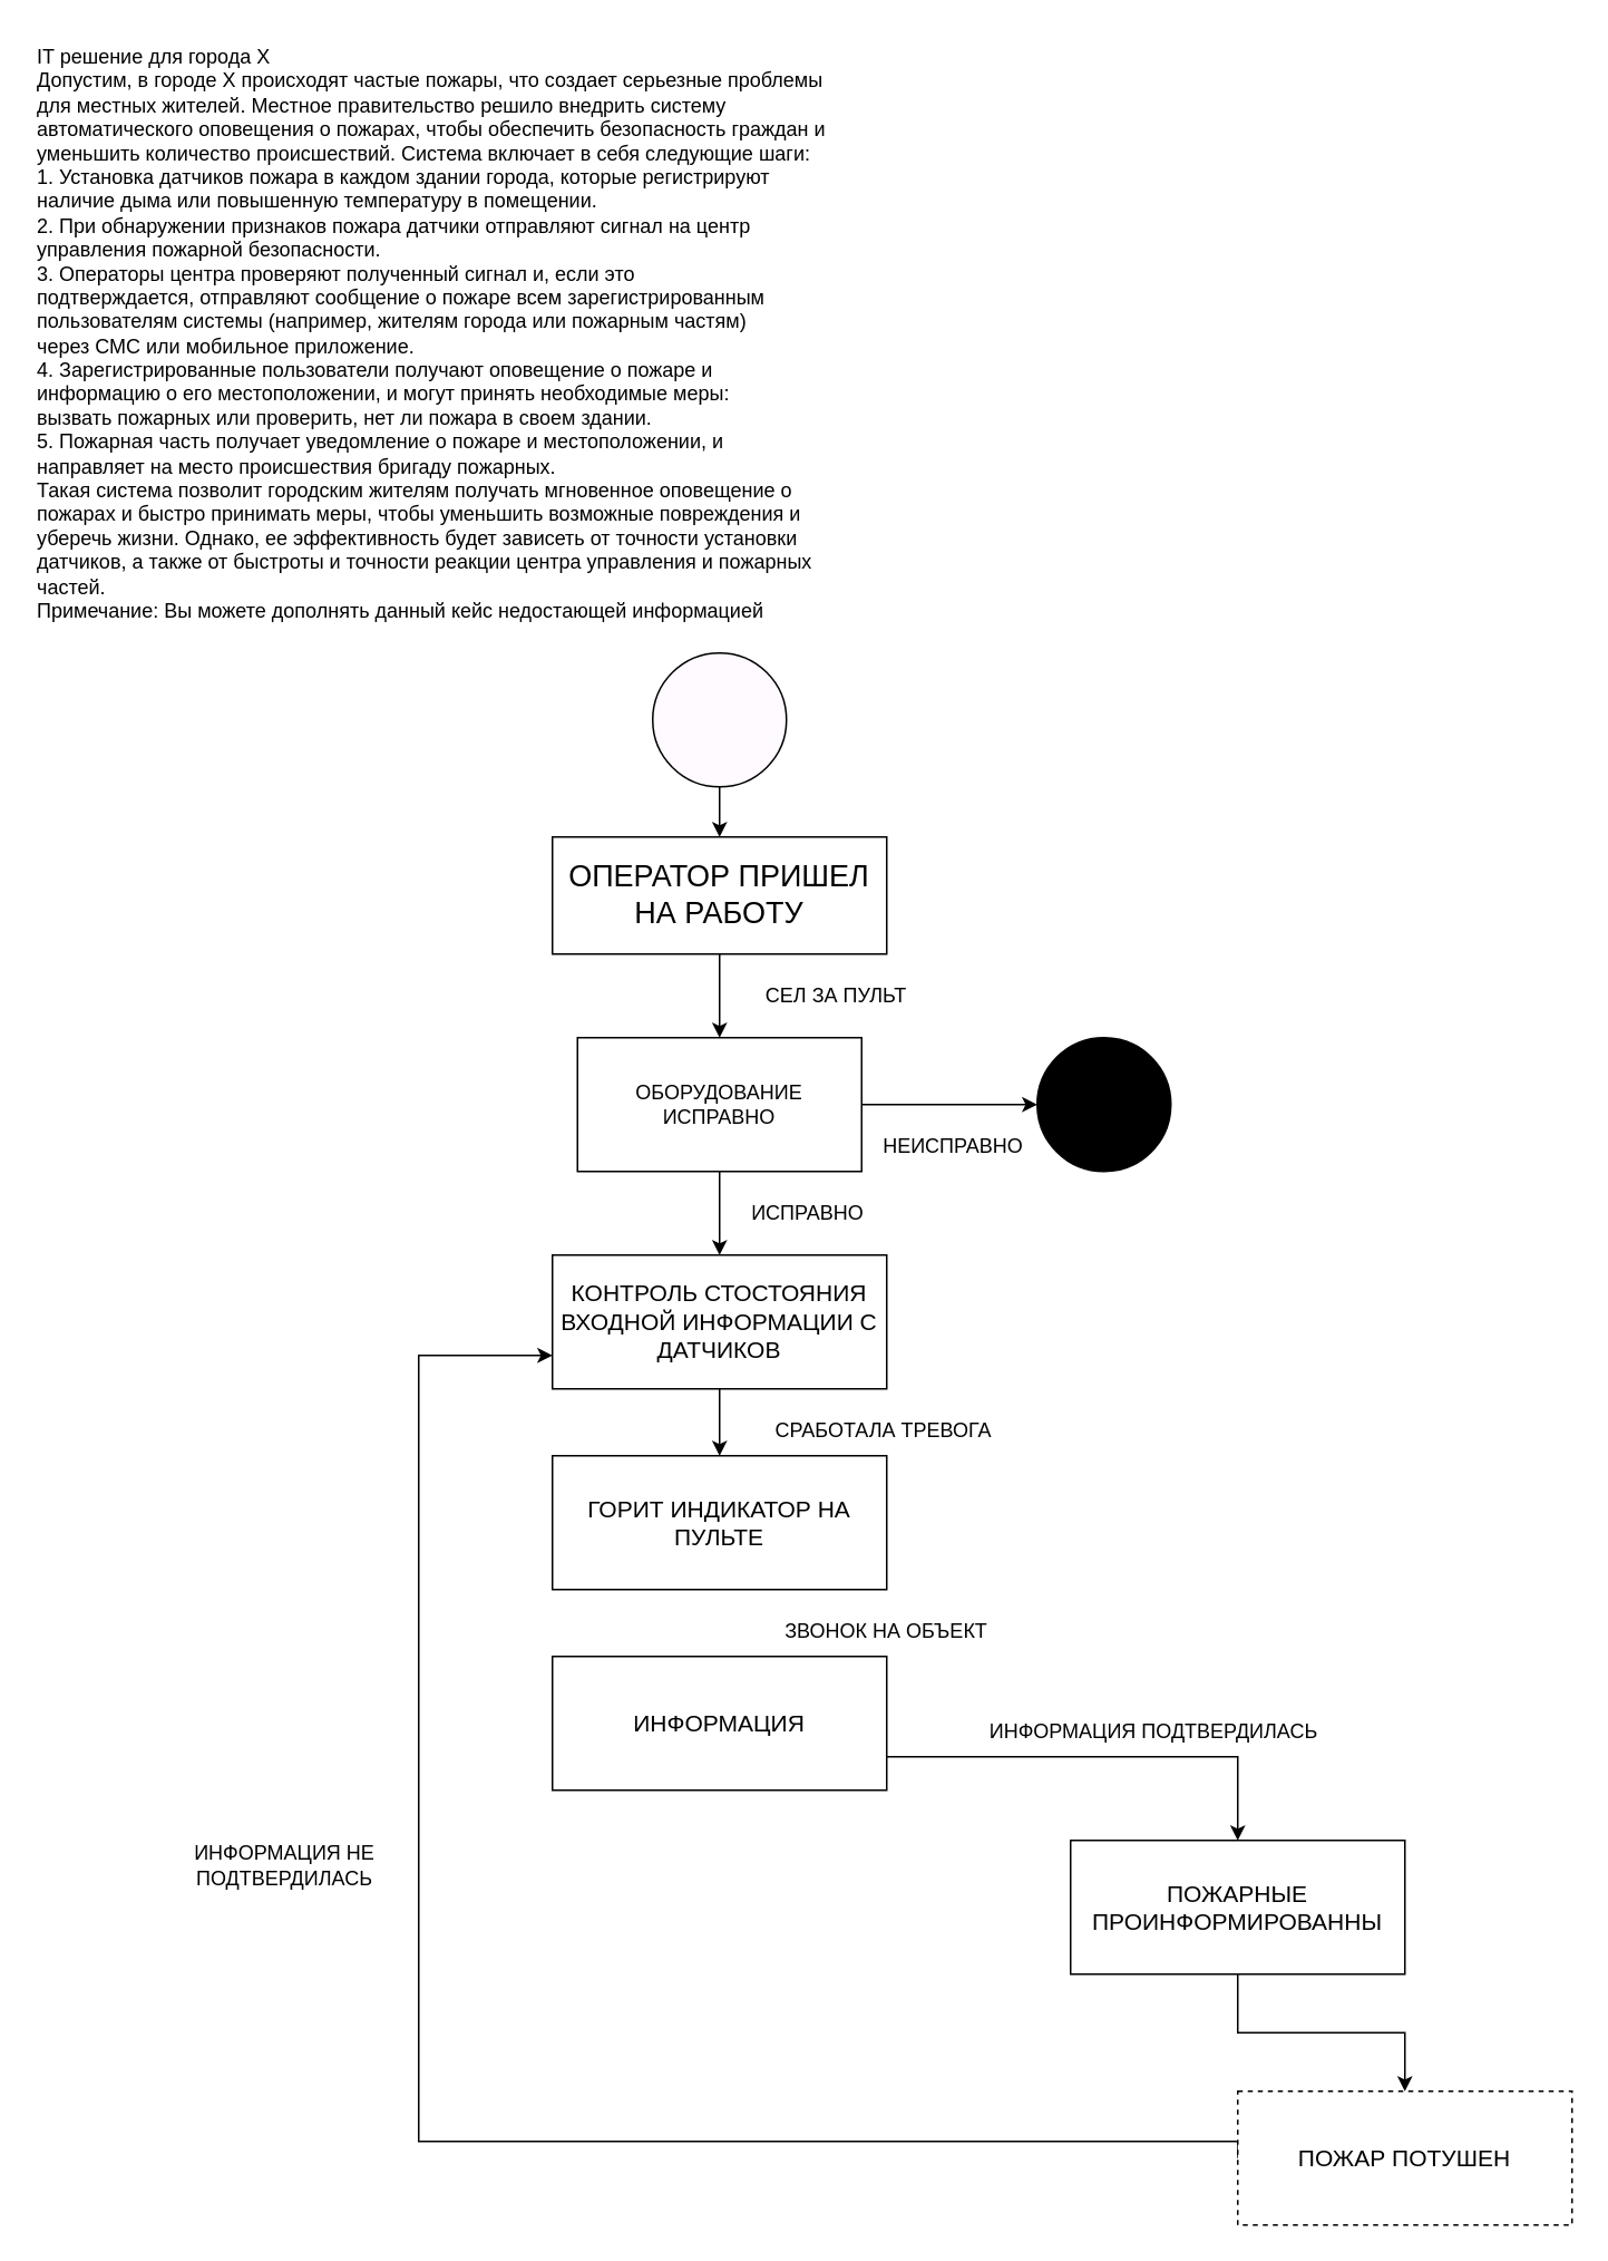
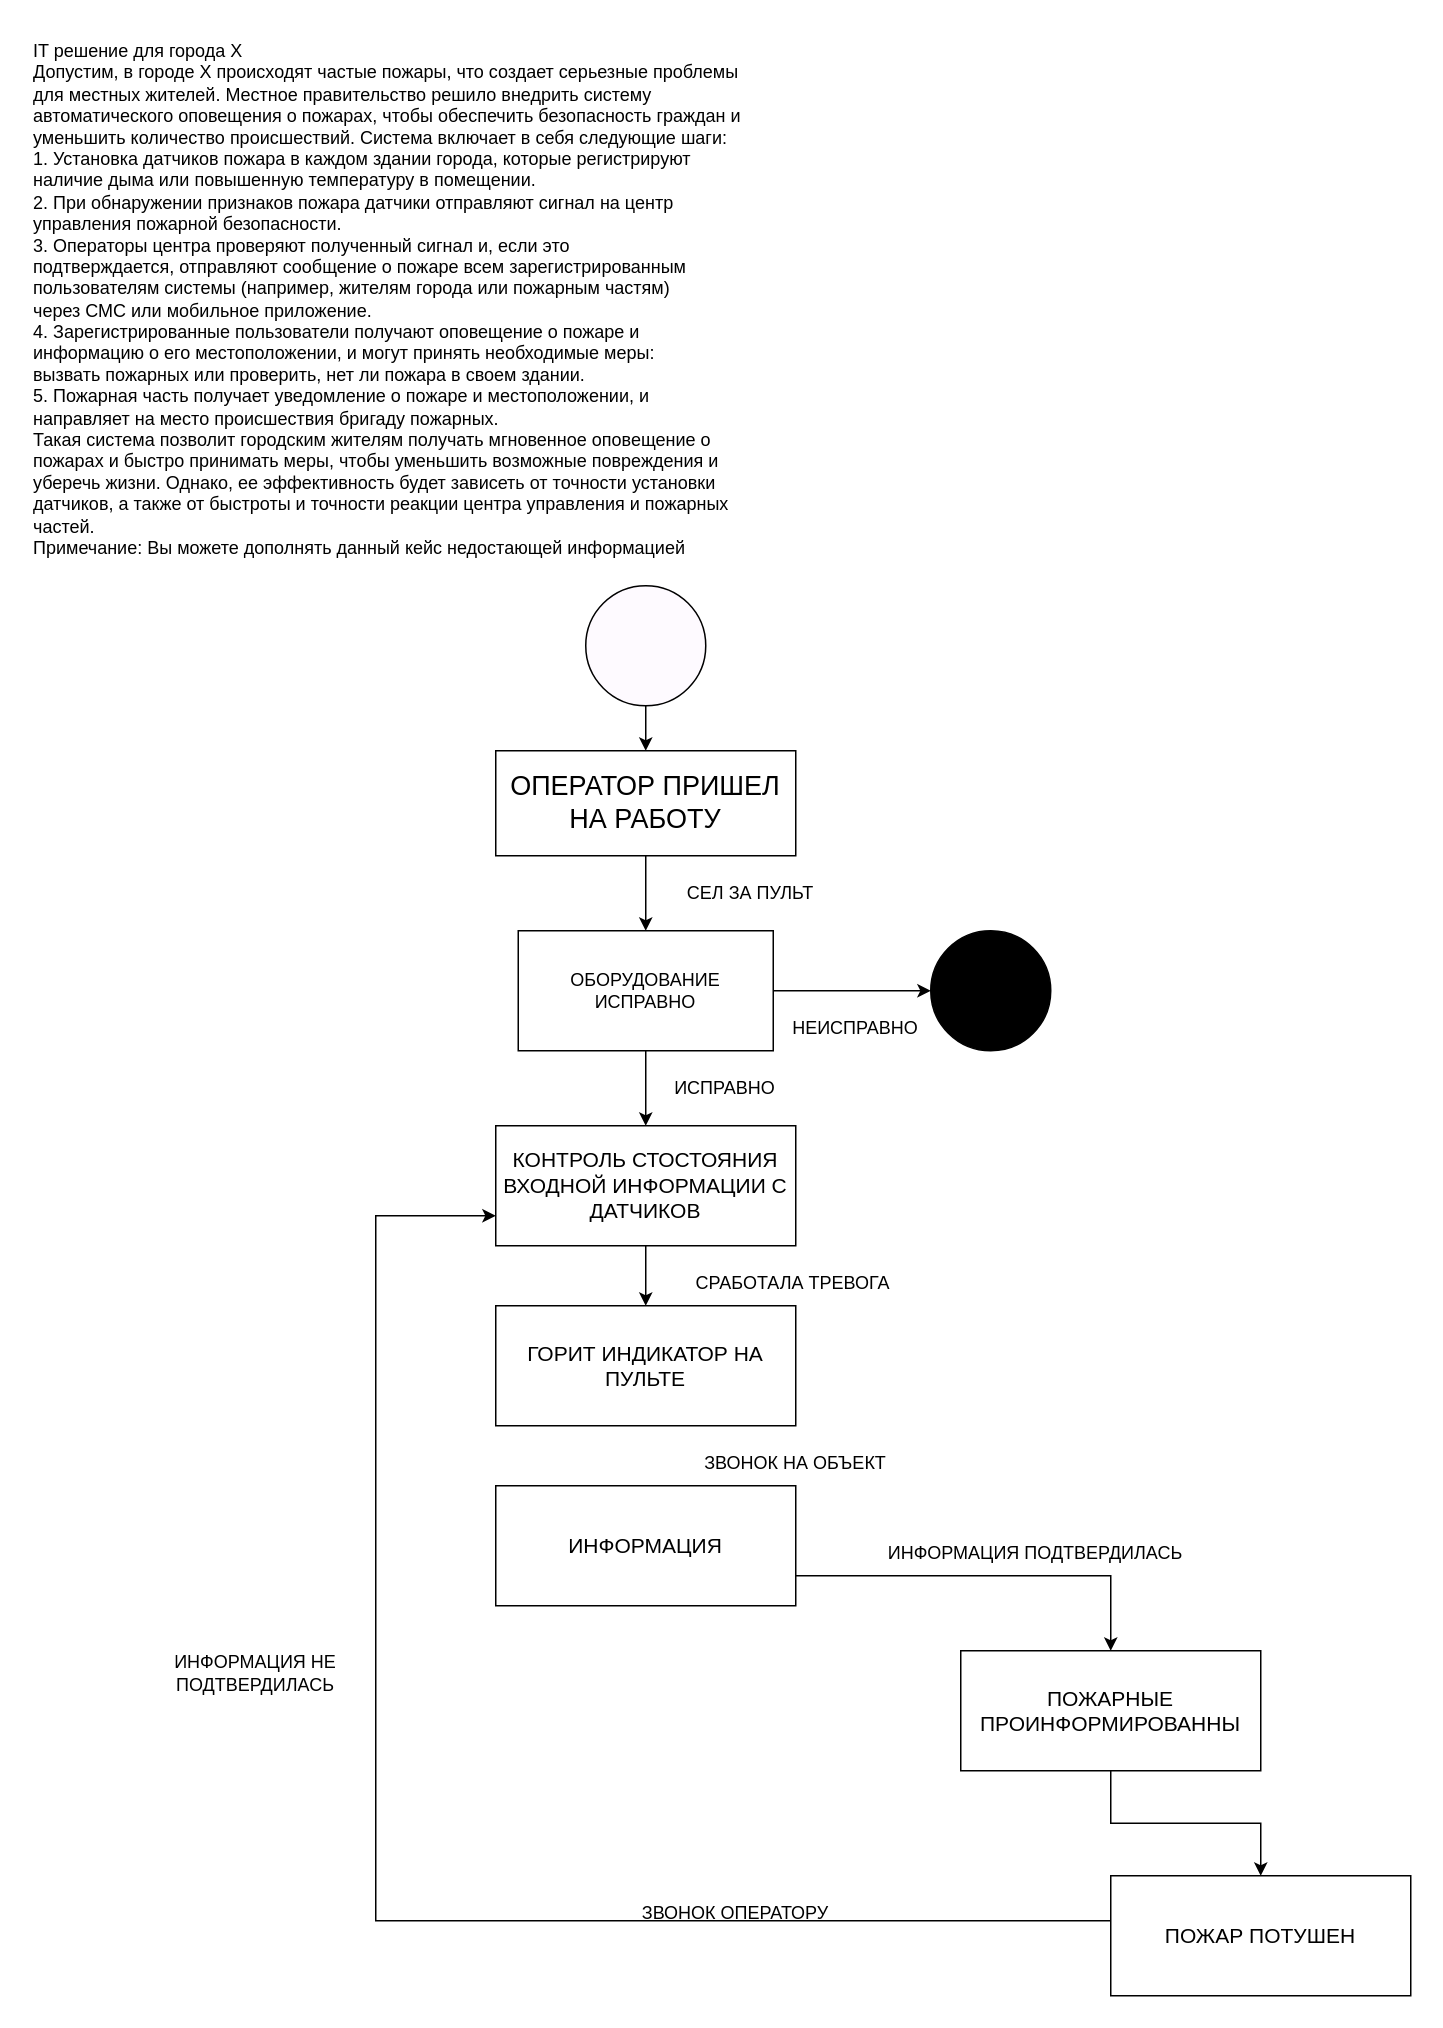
  <mxCell id="0" />
  <mxCell id="1" parent="0" />
  <mxCell id="2" style="edgeStyle=orthogonalEdgeStyle;rounded=0;orthogonalLoop=1;jettySize=auto;html=1;exitX=0.5;exitY=1;exitDx=0;exitDy=0;entryX=0.5;entryY=0;entryDx=0;entryDy=0;" edge="1" parent="1" source="3" target="6"><mxGeometry relative="1" as="geometry" /></mxCell>
  <mxCell id="3" value="" style="ellipse;whiteSpace=wrap;html=1;aspect=fixed;fontColor=#000000;fillColor=#FEFAFF;" vertex="1" parent="1"><mxGeometry x="390" y="390" width="80" height="80" as="geometry" /></mxCell>
  <mxCell id="4" value="IT решение для города Х&#10;Допустим, в городе X происходят частые пожары, что создает серьезные проблемы&#10;для местных жителей. Местное правительство решило внедрить систему&#10;автоматического оповещения о пожарах, чтобы обеспечить безопасность граждан и&#10;уменьшить количество происшествий. Система включает в себя следующие шаги:&#10;1. Установка датчиков пожара в каждом здании города, которые регистрируют&#10;наличие дыма или повышенную температуру в помещении.&#10;2. При обнаружении признаков пожара датчики отправляют сигнал на центр&#10;управления пожарной безопасности.&#10;3. Операторы центра проверяют полученный сигнал и, если это&#10;подтверждается, отправляют сообщение о пожаре всем зарегистрированным&#10;пользователям системы (например, жителям города или пожарным частям)&#10;через СМС или мобильное приложение.&#10;4. Зарегистрированные пользователи получают оповещение о пожаре и&#10;информацию о его местоположении, и могут принять необходимые меры:&#10;вызвать пожарных или проверить, нет ли пожара в своем здании.&#10;5. Пожарная часть получает уведомление о пожаре и местоположении, и&#10;направляет на место происшествия бригаду пожарных.&#10;Такая система позволит городским жителям получать мгновенное оповещение о&#10;пожарах и быстро принимать меры, чтобы уменьшить возможные повреждения и&#10;уберечь жизни. Однако, ее эффективность будет зависеть от точности установки&#10;датчиков, а также от быстроты и точности реакции центра управления и пожарных&#10;частей.&#10;Примечание: Вы можете дополнять данный кейс недостающей информацией" style="text;whiteSpace=wrap;html=1;" vertex="1" parent="1"><mxGeometry x="20" y="20" width="510" height="370" as="geometry" /></mxCell>
  <mxCell id="5" style="edgeStyle=orthogonalEdgeStyle;rounded=0;orthogonalLoop=1;jettySize=auto;html=1;exitX=0.5;exitY=1;exitDx=0;exitDy=0;entryX=0.5;entryY=0;entryDx=0;entryDy=0;" edge="1" parent="1" source="6" target="19"><mxGeometry relative="1" as="geometry" /></mxCell>
  <mxCell id="6" value="&lt;font style=&quot;font-size: 18px;&quot;&gt;ОПЕРАТОР ПРИШЕЛ НА РАБОТУ&lt;/font&gt;" style="rounded=0;whiteSpace=wrap;html=1;" vertex="1" parent="1"><mxGeometry x="330" y="500" width="200" height="70" as="geometry" /></mxCell>
  <mxCell id="7" style="edgeStyle=orthogonalEdgeStyle;rounded=0;orthogonalLoop=1;jettySize=auto;html=1;exitX=0.5;exitY=1;exitDx=0;exitDy=0;" edge="1" parent="1" source="8" target="26"><mxGeometry relative="1" as="geometry" /></mxCell>
  <mxCell id="8" value="КОНТРОЛЬ СТОСТОЯНИЯ ВХОДНОЙ ИНФОРМАЦИИ С ДАТЧИКОВ" style="rounded=0;whiteSpace=wrap;html=1;fontSize=14;" vertex="1" parent="1"><mxGeometry x="330" y="750" width="200" height="80" as="geometry" /></mxCell>
  <mxCell id="9" value="СЕЛ ЗА ПУЛЬТ" style="text;html=1;strokeColor=none;fillColor=none;align=center;verticalAlign=middle;whiteSpace=wrap;rounded=0;" vertex="1" parent="1"><mxGeometry x="400" y="550" width="200" height="90" as="geometry" /></mxCell>
  <mxCell id="10" style="edgeStyle=orthogonalEdgeStyle;rounded=0;orthogonalLoop=1;jettySize=auto;html=1;exitX=1;exitY=0.75;exitDx=0;exitDy=0;" edge="1" parent="1" source="11" target="15"><mxGeometry relative="1" as="geometry" /></mxCell>
  <mxCell id="11" value="ИНФОРМАЦИЯ" style="rounded=0;whiteSpace=wrap;html=1;fontSize=14;" vertex="1" parent="1"><mxGeometry x="330" y="990" width="200" height="80" as="geometry" /></mxCell>
  <mxCell id="12" value="СРАБОТАЛА ТРЕВОГА&amp;nbsp;" style="text;html=1;strokeColor=none;fillColor=none;align=center;verticalAlign=middle;whiteSpace=wrap;rounded=0;" vertex="1" parent="1"><mxGeometry x="430" y="810" width="200" height="90" as="geometry" /></mxCell>
  <mxCell id="13" value="ИНФОРМАЦИЯ НЕ ПОДТВЕРДИЛАСЬ" style="text;html=1;strokeColor=none;fillColor=none;align=center;verticalAlign=middle;whiteSpace=wrap;rounded=0;" vertex="1" parent="1"><mxGeometry x="70" y="1070" width="200" height="90" as="geometry" /></mxCell>
  <mxCell id="14" style="edgeStyle=orthogonalEdgeStyle;rounded=0;orthogonalLoop=1;jettySize=auto;html=1;exitX=0.5;exitY=1;exitDx=0;exitDy=0;entryX=0.5;entryY=0;entryDx=0;entryDy=0;" edge="1" parent="1" source="15" target="24"><mxGeometry relative="1" as="geometry" /></mxCell>
  <mxCell id="15" value="ПОЖАРНЫЕ ПРОИНФОРМИРОВАННЫ" style="rounded=0;whiteSpace=wrap;html=1;fontSize=14;" vertex="1" parent="1"><mxGeometry x="640" y="1100" width="200" height="80" as="geometry" /></mxCell>
  <mxCell id="16" value="ИНФОРМАЦИЯ ПОДТВЕРДИЛАСЬ" style="text;html=1;strokeColor=none;fillColor=none;align=center;verticalAlign=middle;whiteSpace=wrap;rounded=0;" vertex="1" parent="1"><mxGeometry x="590" y="990" width="200" height="90" as="geometry" /></mxCell>
  <mxCell id="17" style="edgeStyle=orthogonalEdgeStyle;rounded=0;orthogonalLoop=1;jettySize=auto;html=1;exitX=0.5;exitY=1;exitDx=0;exitDy=0;entryX=0.5;entryY=0;entryDx=0;entryDy=0;" edge="1" parent="1" source="19" target="8"><mxGeometry relative="1" as="geometry" /></mxCell>
  <mxCell id="18" style="edgeStyle=orthogonalEdgeStyle;rounded=0;orthogonalLoop=1;jettySize=auto;html=1;exitX=1;exitY=0.5;exitDx=0;exitDy=0;entryX=0;entryY=0.5;entryDx=0;entryDy=0;" edge="1" parent="1" source="19" target="22"><mxGeometry relative="1" as="geometry"><mxPoint x="590" y="660" as="targetPoint" /></mxGeometry></mxCell>
  <mxCell id="19" value="ОБОРУДОВАНИЕ ИСПРАВНО" style="rounded=0;whiteSpace=wrap;html=1;" vertex="1" parent="1"><mxGeometry x="345" y="620" width="170" height="80" as="geometry" /></mxCell>
  <mxCell id="20" value="ИСПРАВНО" style="text;html=1;strokeColor=none;fillColor=none;align=center;verticalAlign=middle;whiteSpace=wrap;rounded=0;" vertex="1" parent="1"><mxGeometry x="383" y="680" width="200" height="90" as="geometry" /></mxCell>
  <mxCell id="21" value="НЕИСПРАВНО" style="text;html=1;strokeColor=none;fillColor=none;align=center;verticalAlign=middle;whiteSpace=wrap;rounded=0;" vertex="1" parent="1"><mxGeometry x="465" y="640" width="210" height="90" as="geometry" /></mxCell>
  <mxCell id="22" value="" style="ellipse;shape=doubleEllipse;whiteSpace=wrap;html=1;aspect=fixed;fillColor=#000000;" vertex="1" parent="1"><mxGeometry x="620" y="620" width="80" height="80" as="geometry" /></mxCell>
  <mxCell id="23" style="edgeStyle=orthogonalEdgeStyle;rounded=0;orthogonalLoop=1;jettySize=auto;html=1;exitX=0;exitY=0.5;exitDx=0;exitDy=0;entryX=0;entryY=0.75;entryDx=0;entryDy=0;" edge="1" parent="1" source="24" target="8"><mxGeometry relative="1" as="geometry"><Array as="points"><mxPoint x="740" y="1280" /><mxPoint x="250" y="1280" /><mxPoint x="250" y="810" /></Array></mxGeometry></mxCell>
- <mxCell id="24" value="ПОЖАР ПОТУШЕН" style="rounded=0;whiteSpace=wrap;html=1;fontSize=14;dashed=1;" vertex="1" parent="1"><mxGeometry x="740" y="1250" width="200" height="80" as="geometry" /></mxCell>
+ <mxCell id="24" value="ПОЖАР ПОТУШЕН" style="rounded=0;whiteSpace=wrap;html=1;fontSize=14;" vertex="1" parent="1"><mxGeometry x="740" y="1250" width="200" height="80" as="geometry" /></mxCell>
+ <mxCell id="25" value="ЗВОНОК ОПЕРАТОРУ" style="text;html=1;strokeColor=none;fillColor=none;align=center;verticalAlign=middle;whiteSpace=wrap;rounded=0;" vertex="1" parent="1"><mxGeometry x="390" y="1230" width="200" height="90" as="geometry" /></mxCell>
  <mxCell id="26" value="ГОРИТ ИНДИКАТОР НА ПУЛЬТЕ" style="rounded=0;whiteSpace=wrap;html=1;fontSize=14;" vertex="1" parent="1"><mxGeometry x="330" y="870" width="200" height="80" as="geometry" /></mxCell>
  <mxCell id="27" value="ЗВОНОК НА ОБЪЕКТ" style="text;html=1;strokeColor=none;fillColor=none;align=center;verticalAlign=middle;whiteSpace=wrap;rounded=0;" vertex="1" parent="1"><mxGeometry x="430" y="930" width="200" height="90" as="geometry" /></mxCell>
